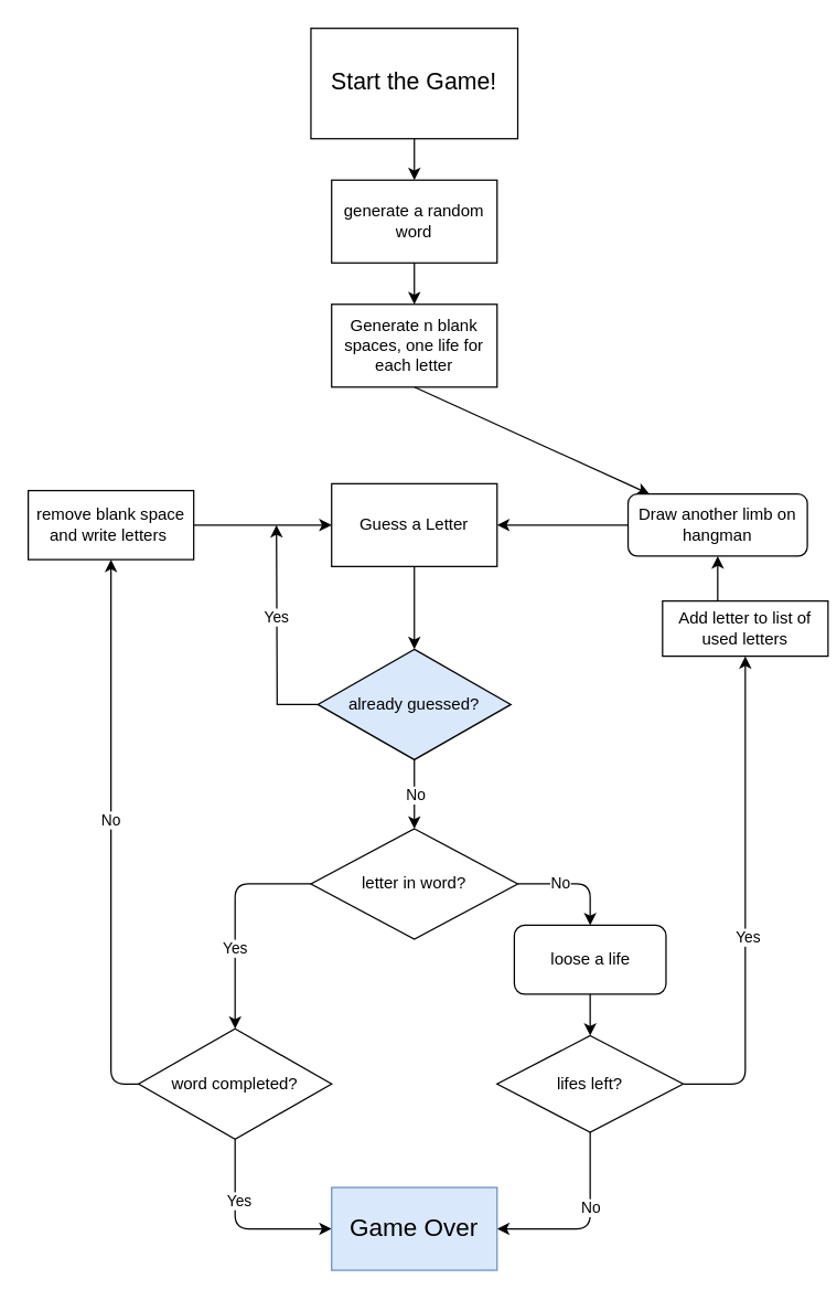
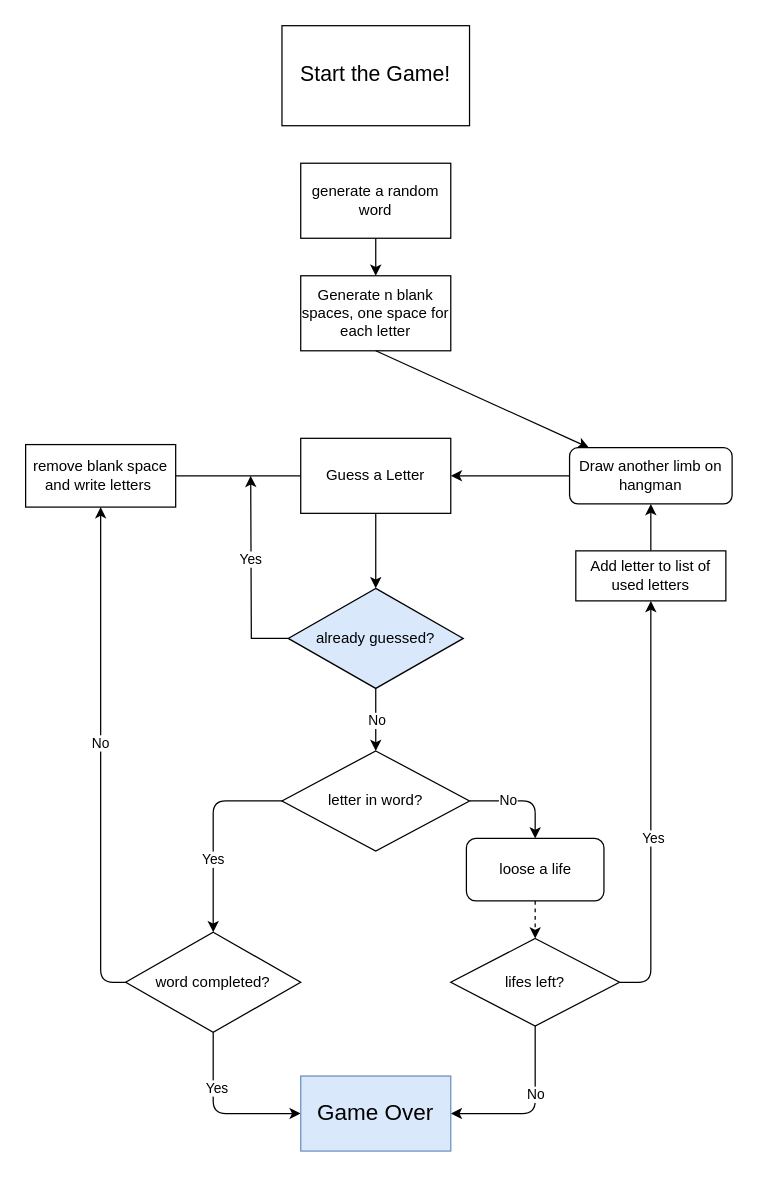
  <mxCell id="0" />
  <mxCell id="1" parent="0" />
  <mxCell id="2" value="Guess a Letter" style="rounded=0;whiteSpace=wrap;html=1;" vertex="1" parent="1"><mxGeometry x="240" y="350" width="120" height="60" as="geometry" /></mxCell>
  <mxCell id="3" value="" style="endArrow=classic;html=1;rounded=0;exitX=0.5;exitY=1;exitDx=0;exitDy=0;entryX=0.5;entryY=0;entryDx=0;entryDy=0;" edge="1" parent="1" source="2" target="20"><mxGeometry width="50" height="50" relative="1" as="geometry"><mxPoint x="270" y="570" as="sourcePoint" /><mxPoint x="300" y="450" as="targetPoint" /></mxGeometry></mxCell>
  <mxCell id="4" value="" style="endArrow=classic;html=1;rounded=0;exitX=0.5;exitY=1;exitDx=0;exitDy=0;entryX=0.5;entryY=0;entryDx=0;entryDy=0;" edge="1" parent="1" source="20" target="32"><mxGeometry relative="1" as="geometry"><mxPoint x="300" y="560" as="sourcePoint" /><mxPoint x="300" y="610" as="targetPoint" /></mxGeometry></mxCell>
  <mxCell id="5" value="No&lt;br&gt;" style="edgeLabel;resizable=0;html=1;align=center;verticalAlign=middle;rounded=0;" connectable="0" vertex="1" parent="4"><mxGeometry relative="1" as="geometry" /></mxCell>
  <mxCell id="6" value="Start the Game!" style="rounded=0;whiteSpace=wrap;html=1;fontSize=17;" vertex="1" parent="1"><mxGeometry x="225" y="20" width="150" height="80" as="geometry" /></mxCell>
  <mxCell id="7" value="generate a random word" style="rounded=0;whiteSpace=wrap;html=1;" vertex="1" parent="1"><mxGeometry x="240" y="130" width="120" height="60" as="geometry" /></mxCell>
- <mxCell id="8" value="" style="endArrow=classic;html=1;rounded=0;entryX=0.5;entryY=0;entryDx=0;entryDy=0;exitX=0.5;exitY=1;exitDx=0;exitDy=0;" edge="1" parent="1" source="6" target="7"><mxGeometry width="50" height="50" relative="1" as="geometry"><mxPoint x="140" y="160" as="sourcePoint" /><mxPoint x="190" y="110" as="targetPoint" /></mxGeometry></mxCell>
- <mxCell id="9" value="Generate n blank spaces, one life for each letter" style="rounded=0;whiteSpace=wrap;html=1;" vertex="1" parent="1"><mxGeometry x="240" y="220" width="120" height="60" as="geometry" /></mxCell>
+ <mxCell id="9" value="Generate n blank spaces, one space for each letter" style="rounded=0;whiteSpace=wrap;html=1;" vertex="1" parent="1"><mxGeometry x="240" y="220" width="120" height="60" as="geometry" /></mxCell>
  <mxCell id="10" value="" style="endArrow=classic;html=1;rounded=0;entryX=0.5;entryY=0;entryDx=0;entryDy=0;exitX=0.5;exitY=1;exitDx=0;exitDy=0;" edge="1" parent="1" source="7" target="9"><mxGeometry width="50" height="50" relative="1" as="geometry"><mxPoint x="60" y="260" as="sourcePoint" /><mxPoint x="110" y="210" as="targetPoint" /></mxGeometry></mxCell>
  <mxCell id="11" value="" style="endArrow=classic;html=1;rounded=0;exitX=0.5;exitY=1;exitDx=0;exitDy=0;" edge="1" parent="1" source="9" target="15"><mxGeometry width="50" height="50" relative="1" as="geometry"><mxPoint x="140" y="350" as="sourcePoint" /><mxPoint x="190" y="300" as="targetPoint" /></mxGeometry></mxCell>
- <mxCell id="12" style="edgeStyle=orthogonalEdgeStyle;rounded=0;orthogonalLoop=1;jettySize=auto;html=1;entryX=0;entryY=0.5;entryDx=0;entryDy=0;" edge="1" parent="1" source="13" target="2"><mxGeometry relative="1" as="geometry" /></mxCell>
+ <mxCell id="12" style="edgeStyle=orthogonalEdgeStyle;rounded=0;orthogonalLoop=1;jettySize=auto;html=1;entryX=0;entryY=0.5;entryDx=0;entryDy=0;endArrow=none;" edge="1" parent="1" source="13" target="2"><mxGeometry relative="1" as="geometry" /></mxCell>
  <mxCell id="13" value="remove blank space and write letters&amp;nbsp;" style="rounded=0;whiteSpace=wrap;html=1;" vertex="1" parent="1"><mxGeometry x="20" y="355" width="120" height="50" as="geometry" /></mxCell>
  <mxCell id="14" style="edgeStyle=orthogonalEdgeStyle;rounded=0;orthogonalLoop=1;jettySize=auto;html=1;exitX=0;exitY=0.5;exitDx=0;exitDy=0;entryX=1;entryY=0.5;entryDx=0;entryDy=0;" edge="1" parent="1" source="15" target="2"><mxGeometry relative="1" as="geometry" /></mxCell>
  <mxCell id="15" value="Draw another limb on hangman" style="whiteSpace=wrap;html=1;rounded=1;" vertex="1" parent="1"><mxGeometry x="455" y="357.5" width="130" height="45" as="geometry" /></mxCell>
  <mxCell id="16" style="edgeStyle=orthogonalEdgeStyle;rounded=0;orthogonalLoop=1;jettySize=auto;html=1;exitX=0.5;exitY=0;exitDx=0;exitDy=0;entryX=0.5;entryY=1;entryDx=0;entryDy=0;" edge="1" parent="1" source="17" target="15"><mxGeometry relative="1" as="geometry" /></mxCell>
- <mxCell id="17" value="Add letter to list of used letters" style="rounded=0;whiteSpace=wrap;html=1;" vertex="1" parent="1"><mxGeometry x="480" y="435" width="120" height="40" as="geometry" /></mxCell>
+ <mxCell id="17" value="Add letter to list of used letters" style="rounded=0;whiteSpace=wrap;html=1;" vertex="1" parent="1"><mxGeometry x="460" y="440" width="120" height="40" as="geometry" /></mxCell>
  <mxCell id="18" style="edgeStyle=orthogonalEdgeStyle;rounded=0;orthogonalLoop=1;jettySize=auto;html=1;exitX=0;exitY=0.5;exitDx=0;exitDy=0;" edge="1" parent="1" source="20"><mxGeometry relative="1" as="geometry"><mxPoint x="200" y="380" as="targetPoint" /></mxGeometry></mxCell>
  <mxCell id="19" value="Yes" style="edgeLabel;html=1;align=center;verticalAlign=middle;resizable=0;points=[];" vertex="1" connectable="0" parent="18"><mxGeometry x="0.17" y="1" relative="1" as="geometry"><mxPoint as="offset" /></mxGeometry></mxCell>
  <mxCell id="20" value="already guessed?" style="rhombus;whiteSpace=wrap;html=1;rounded=0;fillColor=#dae8fc;" vertex="1" parent="1"><mxGeometry x="230" y="470" width="140" height="80" as="geometry" /></mxCell>
  <mxCell id="21" style="edgeStyle=orthogonalEdgeStyle;orthogonalLoop=1;jettySize=auto;html=1;exitX=0;exitY=0.5;exitDx=0;exitDy=0;entryX=0.5;entryY=1;entryDx=0;entryDy=0;" edge="1" parent="1" source="25" target="13"><mxGeometry relative="1" as="geometry"><mxPoint x="90" y="640" as="targetPoint" /></mxGeometry></mxCell>
  <mxCell id="22" value="No" style="edgeLabel;html=1;align=center;verticalAlign=middle;resizable=0;points=[];" vertex="1" connectable="0" parent="21"><mxGeometry x="0.06" y="1" relative="1" as="geometry"><mxPoint as="offset" /></mxGeometry></mxCell>
  <mxCell id="23" style="edgeStyle=orthogonalEdgeStyle;orthogonalLoop=1;jettySize=auto;html=1;entryX=0;entryY=0.5;entryDx=0;entryDy=0;" edge="1" parent="1" source="25" target="40"><mxGeometry relative="1" as="geometry" /></mxCell>
  <mxCell id="24" value="Yes" style="edgeLabel;html=1;align=center;verticalAlign=middle;resizable=0;points=[];" vertex="1" connectable="0" parent="23"><mxGeometry x="-0.349" y="2" relative="1" as="geometry"><mxPoint as="offset" /></mxGeometry></mxCell>
  <mxCell id="25" value="word completed?" style="rhombus;whiteSpace=wrap;html=1;rounded=0;" vertex="1" parent="1"><mxGeometry x="100" y="745" width="140" height="80" as="geometry" /></mxCell>
  <mxCell id="26" style="edgeStyle=orthogonalEdgeStyle;rounded=0;orthogonalLoop=1;jettySize=auto;html=1;exitX=0.5;exitY=1;exitDx=0;exitDy=0;" edge="1" parent="1" source="25" target="25"><mxGeometry relative="1" as="geometry" /></mxCell>
  <mxCell id="27" style="edgeStyle=orthogonalEdgeStyle;orthogonalLoop=1;jettySize=auto;html=1;exitX=0;exitY=0.5;exitDx=0;exitDy=0;" edge="1" parent="1" source="32"><mxGeometry relative="1" as="geometry"><mxPoint x="224.667" y="640" as="targetPoint" /></mxGeometry></mxCell>
  <mxCell id="28" style="edgeStyle=orthogonalEdgeStyle;orthogonalLoop=1;jettySize=auto;html=1;exitX=1;exitY=0.5;exitDx=0;exitDy=0;entryX=0.5;entryY=0;entryDx=0;entryDy=0;" edge="1" parent="1" source="32" target="34"><mxGeometry relative="1" as="geometry" /></mxCell>
  <mxCell id="29" value="No" style="edgeLabel;html=1;align=center;verticalAlign=middle;resizable=0;points=[];" vertex="1" connectable="0" parent="28"><mxGeometry x="-0.268" y="1" relative="1" as="geometry"><mxPoint as="offset" /></mxGeometry></mxCell>
  <mxCell id="30" style="edgeStyle=orthogonalEdgeStyle;orthogonalLoop=1;jettySize=auto;html=1;exitX=0;exitY=0.5;exitDx=0;exitDy=0;entryX=0.5;entryY=0;entryDx=0;entryDy=0;" edge="1" parent="1" source="32" target="25"><mxGeometry relative="1" as="geometry" /></mxCell>
  <mxCell id="31" value="Yes" style="edgeLabel;html=1;align=center;verticalAlign=middle;resizable=0;points=[];" vertex="1" connectable="0" parent="30"><mxGeometry x="0.262" y="-1" relative="1" as="geometry"><mxPoint as="offset" /></mxGeometry></mxCell>
  <mxCell id="32" value="letter in word?" style="rhombus;whiteSpace=wrap;html=1;" vertex="1" parent="1"><mxGeometry x="225" y="600" width="150" height="80" as="geometry" /></mxCell>
- <mxCell id="33" style="edgeStyle=orthogonalEdgeStyle;orthogonalLoop=1;jettySize=auto;html=1;exitX=0.5;exitY=1;exitDx=0;exitDy=0;entryX=0.5;entryY=0;entryDx=0;entryDy=0;" edge="1" parent="1" source="34" target="39"><mxGeometry relative="1" as="geometry" /></mxCell>
+ <mxCell id="33" style="edgeStyle=orthogonalEdgeStyle;orthogonalLoop=1;jettySize=auto;html=1;exitX=0.5;exitY=1;exitDx=0;exitDy=0;entryX=0.5;entryY=0;entryDx=0;entryDy=0;dashed=1;" edge="1" parent="1" source="34" target="39"><mxGeometry relative="1" as="geometry" /></mxCell>
  <mxCell id="34" value="loose a life" style="rounded=1;whiteSpace=wrap;html=1;" vertex="1" parent="1"><mxGeometry x="372.5" y="670" width="110" height="50" as="geometry" /></mxCell>
  <mxCell id="35" style="edgeStyle=orthogonalEdgeStyle;orthogonalLoop=1;jettySize=auto;html=1;entryX=1;entryY=0.5;entryDx=0;entryDy=0;" edge="1" parent="1" source="39" target="40"><mxGeometry relative="1" as="geometry" /></mxCell>
  <mxCell id="36" value="No" style="edgeLabel;html=1;align=center;verticalAlign=middle;resizable=0;points=[];" vertex="1" connectable="0" parent="35"><mxGeometry x="-0.218" relative="1" as="geometry"><mxPoint as="offset" /></mxGeometry></mxCell>
  <mxCell id="37" style="edgeStyle=orthogonalEdgeStyle;orthogonalLoop=1;jettySize=auto;html=1;exitX=1;exitY=0.5;exitDx=0;exitDy=0;entryX=0.5;entryY=1;entryDx=0;entryDy=0;" edge="1" parent="1" source="39" target="17"><mxGeometry relative="1" as="geometry" /></mxCell>
  <mxCell id="38" value="Yes" style="edgeLabel;html=1;align=center;verticalAlign=middle;resizable=0;points=[];" vertex="1" connectable="0" parent="37"><mxGeometry x="-0.145" y="-1" relative="1" as="geometry"><mxPoint as="offset" /></mxGeometry></mxCell>
  <mxCell id="39" value="lifes left?" style="rhombus;whiteSpace=wrap;html=1;" vertex="1" parent="1"><mxGeometry x="360" y="750" width="135" height="70" as="geometry" /></mxCell>
  <mxCell id="40" value="Game Over" style="rounded=0;whiteSpace=wrap;html=1;fillColor=#dae8fc;strokeColor=#6c8ebf;fontSize=18;" vertex="1" parent="1"><mxGeometry x="240" y="860" width="120" height="60" as="geometry" /></mxCell>
